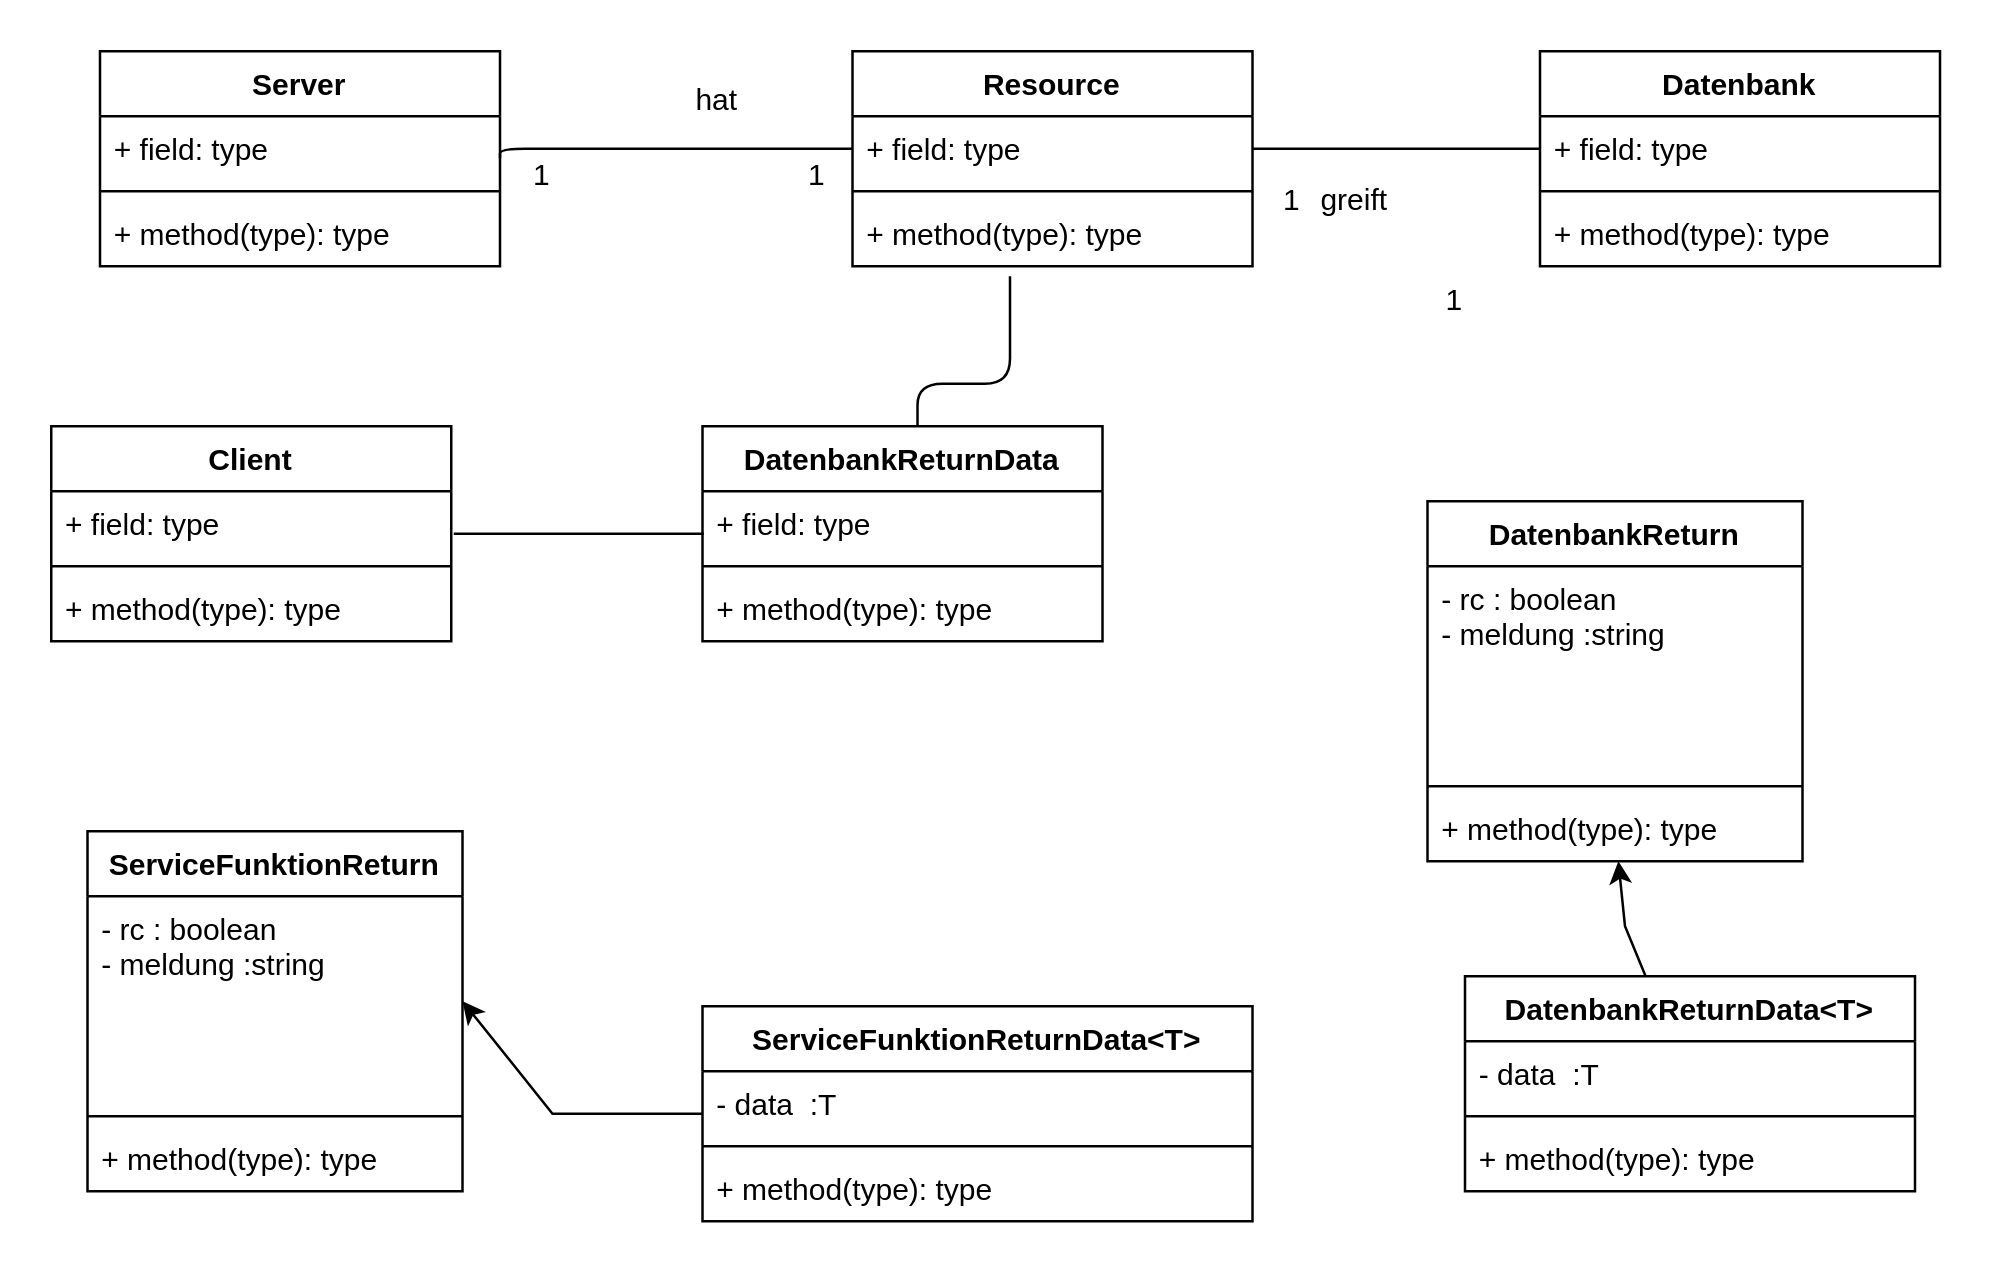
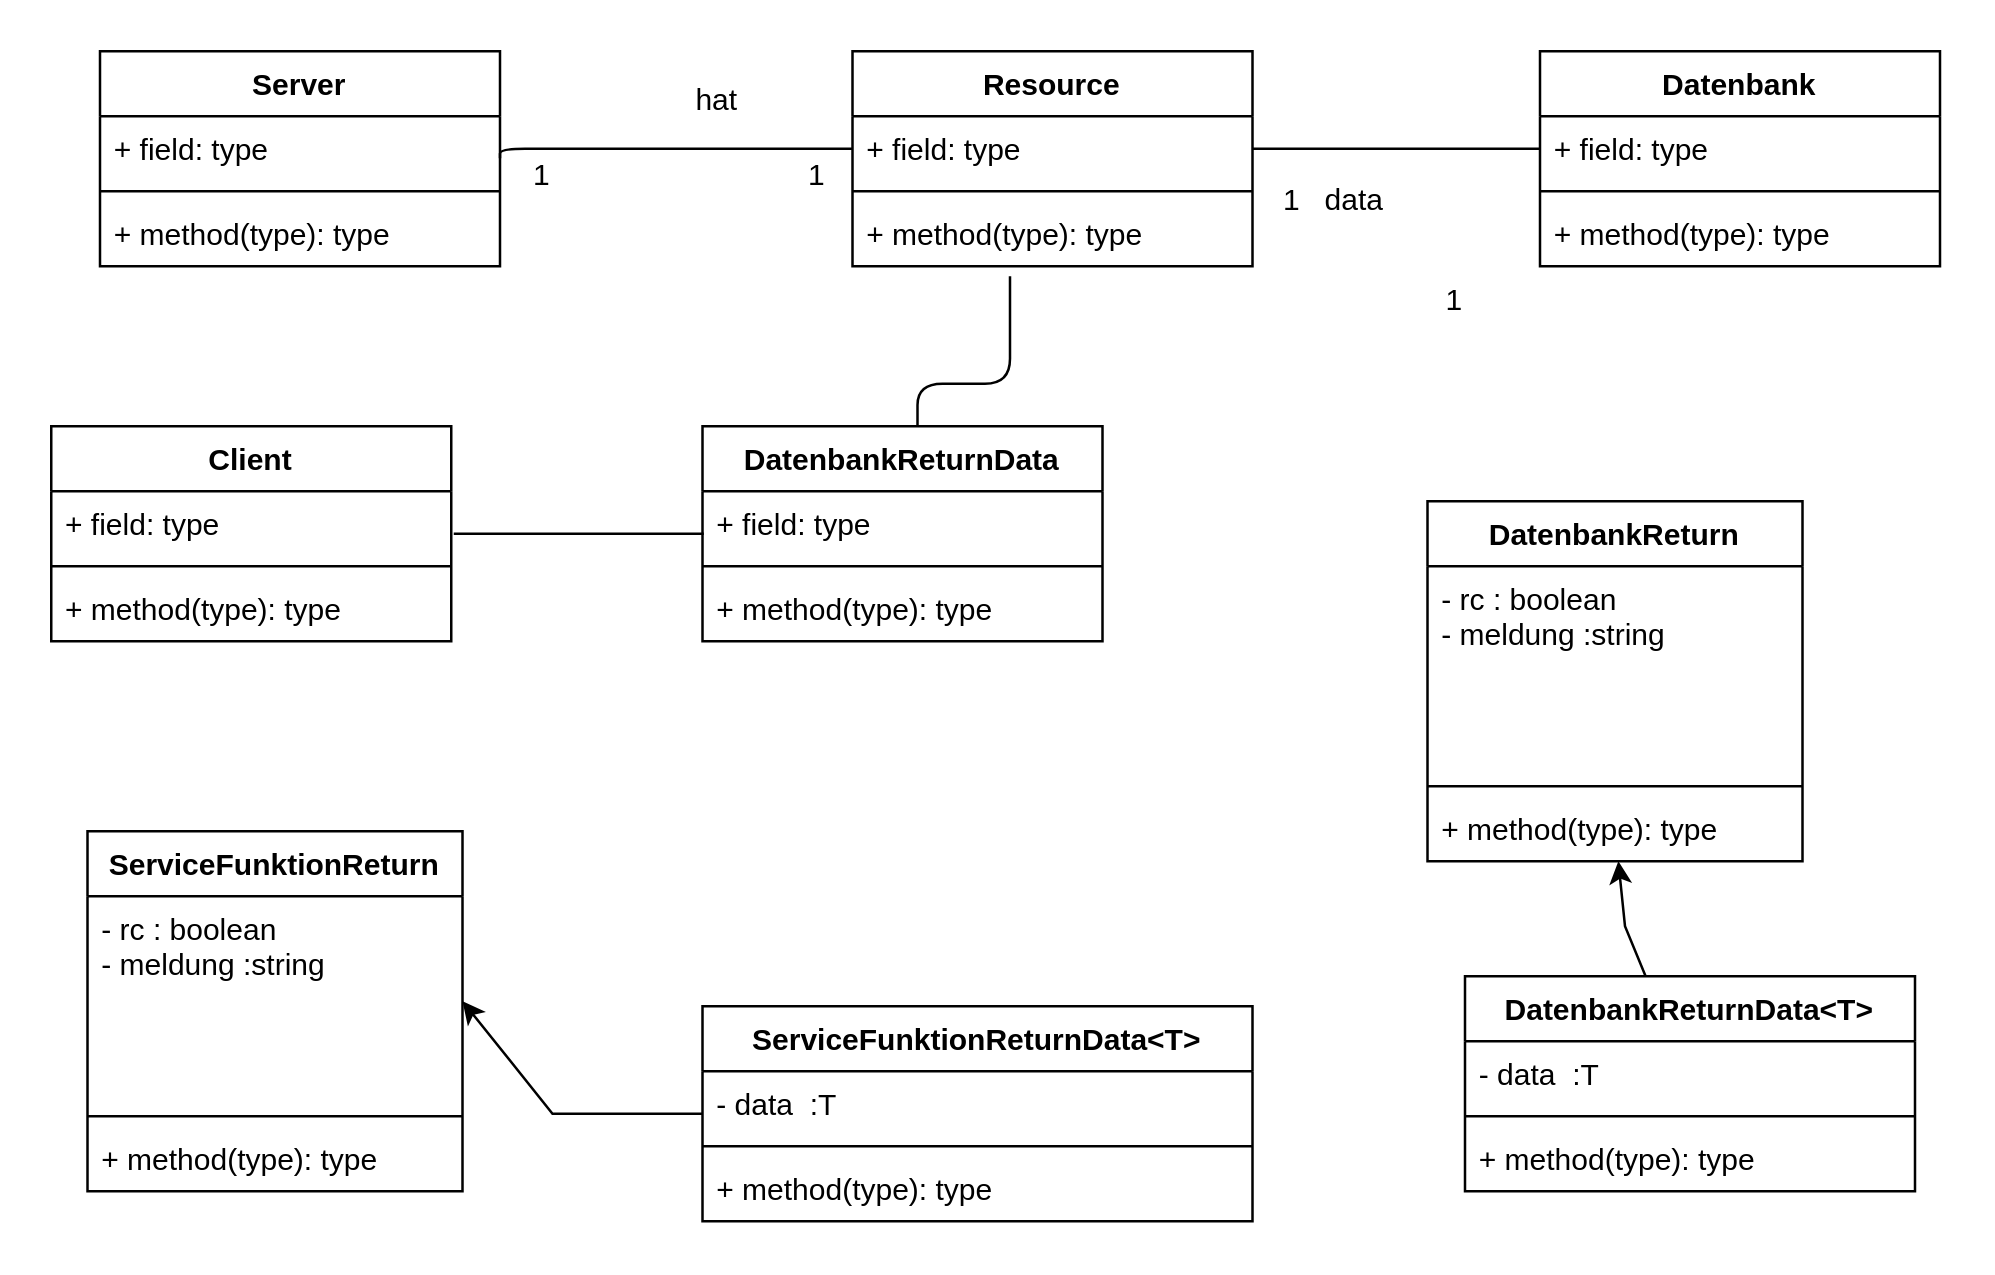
  <mxCell id="0" />
  <mxCell id="1" parent="0" />
  <mxCell id="2" style="edgeStyle=none;rounded=0;orthogonalLoop=1;jettySize=auto;html=1;" edge="1" parent="1" source="3" target="10"><mxGeometry relative="1" as="geometry"><Array as="points"><mxPoint x="649.5" y="370" /></Array></mxGeometry></mxCell>
  <mxCell id="3" value="DatenbankReturnData&lt;T&gt;" style="swimlane;fontStyle=1;align=center;verticalAlign=top;childLayout=stackLayout;horizontal=1;startSize=26;horizontalStack=0;resizeParent=1;resizeParentMax=0;resizeLast=0;collapsible=1;marginBottom=0;" vertex="1" parent="1"><mxGeometry x="585.5" y="390" width="180" height="86" as="geometry" /></mxCell>
  <mxCell id="4" value="- data  :T" style="text;strokeColor=none;fillColor=none;align=left;verticalAlign=top;spacingLeft=4;spacingRight=4;overflow=hidden;rotatable=0;points=[[0,0.5],[1,0.5]];portConstraint=eastwest;" vertex="1" parent="3"><mxGeometry y="26" width="180" height="26" as="geometry" /></mxCell>
  <mxCell id="5" value="" style="line;strokeWidth=1;fillColor=none;align=left;verticalAlign=middle;spacingTop=-1;spacingLeft=3;spacingRight=3;rotatable=0;labelPosition=right;points=[];portConstraint=eastwest;" vertex="1" parent="3"><mxGeometry y="52" width="180" height="8" as="geometry" /></mxCell>
  <mxCell id="6" value="+ method(type): type" style="text;strokeColor=none;fillColor=none;align=left;verticalAlign=top;spacingLeft=4;spacingRight=4;overflow=hidden;rotatable=0;points=[[0,0.5],[1,0.5]];portConstraint=eastwest;" vertex="1" parent="3"><mxGeometry y="60" width="180" height="26" as="geometry" /></mxCell>
  <mxCell id="7" value="DatenbankReturn" style="swimlane;fontStyle=1;align=center;verticalAlign=top;childLayout=stackLayout;horizontal=1;startSize=26;horizontalStack=0;resizeParent=1;resizeParentMax=0;resizeLast=0;collapsible=1;marginBottom=0;" vertex="1" parent="1"><mxGeometry x="570.5" y="200" width="150" height="144" as="geometry" /></mxCell>
  <mxCell id="8" value="- rc : boolean&#10;- meldung :string&#10;" style="text;strokeColor=none;fillColor=none;align=left;verticalAlign=top;spacingLeft=4;spacingRight=4;overflow=hidden;rotatable=0;points=[[0,0.5],[1,0.5]];portConstraint=eastwest;" vertex="1" parent="7"><mxGeometry y="26" width="150" height="84" as="geometry" /></mxCell>
  <mxCell id="9" value="" style="line;strokeWidth=1;fillColor=none;align=left;verticalAlign=middle;spacingTop=-1;spacingLeft=3;spacingRight=3;rotatable=0;labelPosition=right;points=[];portConstraint=eastwest;" vertex="1" parent="7"><mxGeometry y="110" width="150" height="8" as="geometry" /></mxCell>
  <mxCell id="10" value="+ method(type): type" style="text;strokeColor=none;fillColor=none;align=left;verticalAlign=top;spacingLeft=4;spacingRight=4;overflow=hidden;rotatable=0;points=[[0,0.5],[1,0.5]];portConstraint=eastwest;" vertex="1" parent="7"><mxGeometry y="118" width="150" height="26" as="geometry" /></mxCell>
  <mxCell id="11" value="Datenbank" style="swimlane;fontStyle=1;align=center;verticalAlign=top;childLayout=stackLayout;horizontal=1;startSize=26;horizontalStack=0;resizeParent=1;resizeParentMax=0;resizeLast=0;collapsible=1;marginBottom=0;" vertex="1" parent="1"><mxGeometry x="615.5" y="20" width="160" height="86" as="geometry" /></mxCell>
  <mxCell id="12" value="+ field: type" style="text;strokeColor=none;fillColor=none;align=left;verticalAlign=top;spacingLeft=4;spacingRight=4;overflow=hidden;rotatable=0;points=[[0,0.5],[1,0.5]];portConstraint=eastwest;" vertex="1" parent="11"><mxGeometry y="26" width="160" height="26" as="geometry" /></mxCell>
  <mxCell id="13" value="" style="line;strokeWidth=1;fillColor=none;align=left;verticalAlign=middle;spacingTop=-1;spacingLeft=3;spacingRight=3;rotatable=0;labelPosition=right;points=[];portConstraint=eastwest;" vertex="1" parent="11"><mxGeometry y="52" width="160" height="8" as="geometry" /></mxCell>
  <mxCell id="14" value="+ method(type): type" style="text;strokeColor=none;fillColor=none;align=left;verticalAlign=top;spacingLeft=4;spacingRight=4;overflow=hidden;rotatable=0;points=[[0,0.5],[1,0.5]];portConstraint=eastwest;" vertex="1" parent="11"><mxGeometry y="60" width="160" height="26" as="geometry" /></mxCell>
  <mxCell id="15" value="Resource" style="swimlane;fontStyle=1;align=center;verticalAlign=top;childLayout=stackLayout;horizontal=1;startSize=26;horizontalStack=0;resizeParent=1;resizeParentMax=0;resizeLast=0;collapsible=1;marginBottom=0;" vertex="1" parent="1"><mxGeometry x="340.5" y="20" width="160" height="86" as="geometry" /></mxCell>
  <mxCell id="16" value="+ field: type" style="text;strokeColor=none;fillColor=none;align=left;verticalAlign=top;spacingLeft=4;spacingRight=4;overflow=hidden;rotatable=0;points=[[0,0.5],[1,0.5]];portConstraint=eastwest;" vertex="1" parent="15"><mxGeometry y="26" width="160" height="26" as="geometry" /></mxCell>
  <mxCell id="17" value="" style="line;strokeWidth=1;fillColor=none;align=left;verticalAlign=middle;spacingTop=-1;spacingLeft=3;spacingRight=3;rotatable=0;labelPosition=right;points=[];portConstraint=eastwest;" vertex="1" parent="15"><mxGeometry y="52" width="160" height="8" as="geometry" /></mxCell>
  <mxCell id="18" value="+ method(type): type" style="text;strokeColor=none;fillColor=none;align=left;verticalAlign=top;spacingLeft=4;spacingRight=4;overflow=hidden;rotatable=0;points=[[0,0.5],[1,0.5]];portConstraint=eastwest;" vertex="1" parent="15"><mxGeometry y="60" width="160" height="26" as="geometry" /></mxCell>
  <mxCell id="19" value="" style="endArrow=none;html=1;edgeStyle=orthogonalEdgeStyle;exitX=1;exitY=0.5;exitDx=0;exitDy=0;entryX=0;entryY=0.5;entryDx=0;entryDy=0;" edge="1" parent="1" source="16" target="12"><mxGeometry relative="1" as="geometry"><mxPoint x="365.5" y="59" as="sourcePoint" /><mxPoint x="435.5" y="240" as="targetPoint" /><Array as="points" /></mxGeometry></mxCell>
  <mxCell id="20" value="Server" style="swimlane;fontStyle=1;align=center;verticalAlign=top;childLayout=stackLayout;horizontal=1;startSize=26;horizontalStack=0;resizeParent=1;resizeParentMax=0;resizeLast=0;collapsible=1;marginBottom=0;" vertex="1" parent="1"><mxGeometry x="39.5" y="20" width="160" height="86" as="geometry" /></mxCell>
  <mxCell id="21" value="+ field: type" style="text;strokeColor=none;fillColor=none;align=left;verticalAlign=top;spacingLeft=4;spacingRight=4;overflow=hidden;rotatable=0;points=[[0,0.5],[1,0.5]];portConstraint=eastwest;" vertex="1" parent="20"><mxGeometry y="26" width="160" height="26" as="geometry" /></mxCell>
  <mxCell id="22" value="" style="endArrow=none;html=1;edgeStyle=orthogonalEdgeStyle;entryX=0;entryY=0.5;entryDx=0;entryDy=0;" edge="1" parent="20" target="16"><mxGeometry relative="1" as="geometry"><mxPoint x="160" y="42.82" as="sourcePoint" /><mxPoint x="260" y="42.41" as="targetPoint" /><Array as="points"><mxPoint x="160" y="39" /></Array></mxGeometry></mxCell>
  <mxCell id="23" value="" style="line;strokeWidth=1;fillColor=none;align=left;verticalAlign=middle;spacingTop=-1;spacingLeft=3;spacingRight=3;rotatable=0;labelPosition=right;points=[];portConstraint=eastwest;" vertex="1" parent="20"><mxGeometry y="52" width="160" height="8" as="geometry" /></mxCell>
  <mxCell id="24" value="+ method(type): type" style="text;strokeColor=none;fillColor=none;align=left;verticalAlign=top;spacingLeft=4;spacingRight=4;overflow=hidden;rotatable=0;points=[[0,0.5],[1,0.5]];portConstraint=eastwest;" vertex="1" parent="20"><mxGeometry y="60" width="160" height="26" as="geometry" /></mxCell>
  <mxCell id="25" value="hat" style="text;html=1;align=center;verticalAlign=middle;resizable=0;points=[];autosize=1;" vertex="1" parent="1"><mxGeometry x="270.5" y="30" width="30" height="20" as="geometry" /></mxCell>
  <mxCell id="26" value="1" style="text;html=1;align=center;verticalAlign=middle;resizable=0;points=[];autosize=1;" vertex="1" parent="1"><mxGeometry x="205.5" y="60" width="20" height="20" as="geometry" /></mxCell>
  <mxCell id="27" value="1" style="text;html=1;align=center;verticalAlign=middle;resizable=0;points=[];autosize=1;" vertex="1" parent="1"><mxGeometry x="315.5" y="60" width="20" height="20" as="geometry" /></mxCell>
  <mxCell id="28" value="1" style="text;html=1;align=center;verticalAlign=middle;resizable=0;points=[];autosize=1;" vertex="1" parent="1"><mxGeometry x="505.5" y="70" width="20" height="20" as="geometry" /></mxCell>
  <mxCell id="29" value="1" style="text;html=1;align=center;verticalAlign=middle;resizable=0;points=[];autosize=1;" vertex="1" parent="1"><mxGeometry x="570.5" y="110" width="20" height="20" as="geometry" /></mxCell>
  <mxCell id="30" style="edgeStyle=none;rounded=0;orthogonalLoop=1;jettySize=auto;html=1;entryX=1;entryY=0.5;entryDx=0;entryDy=0;" edge="1" parent="1" source="31" target="36"><mxGeometry relative="1" as="geometry"><Array as="points"><mxPoint x="220.5" y="445" /></Array></mxGeometry></mxCell>
  <mxCell id="31" value="ServiceFunktionReturnData&lt;T&gt;" style="swimlane;fontStyle=1;align=center;verticalAlign=top;childLayout=stackLayout;horizontal=1;startSize=26;horizontalStack=0;resizeParent=1;resizeParentMax=0;resizeLast=0;collapsible=1;marginBottom=0;" vertex="1" parent="1"><mxGeometry x="280.5" y="402" width="220" height="86" as="geometry" /></mxCell>
  <mxCell id="32" value="- data  :T" style="text;strokeColor=none;fillColor=none;align=left;verticalAlign=top;spacingLeft=4;spacingRight=4;overflow=hidden;rotatable=0;points=[[0,0.5],[1,0.5]];portConstraint=eastwest;" vertex="1" parent="31"><mxGeometry y="26" width="220" height="26" as="geometry" /></mxCell>
  <mxCell id="33" value="" style="line;strokeWidth=1;fillColor=none;align=left;verticalAlign=middle;spacingTop=-1;spacingLeft=3;spacingRight=3;rotatable=0;labelPosition=right;points=[];portConstraint=eastwest;" vertex="1" parent="31"><mxGeometry y="52" width="220" height="8" as="geometry" /></mxCell>
  <mxCell id="34" value="+ method(type): type" style="text;strokeColor=none;fillColor=none;align=left;verticalAlign=top;spacingLeft=4;spacingRight=4;overflow=hidden;rotatable=0;points=[[0,0.5],[1,0.5]];portConstraint=eastwest;" vertex="1" parent="31"><mxGeometry y="60" width="220" height="26" as="geometry" /></mxCell>
  <mxCell id="35" value="ServiceFunktionReturn" style="swimlane;fontStyle=1;align=center;verticalAlign=top;childLayout=stackLayout;horizontal=1;startSize=26;horizontalStack=0;resizeParent=1;resizeParentMax=0;resizeLast=0;collapsible=1;marginBottom=0;" vertex="1" parent="1"><mxGeometry x="34.5" y="332" width="150" height="144" as="geometry" /></mxCell>
  <mxCell id="36" value="- rc : boolean&#10;- meldung :string&#10;" style="text;strokeColor=none;fillColor=none;align=left;verticalAlign=top;spacingLeft=4;spacingRight=4;overflow=hidden;rotatable=0;points=[[0,0.5],[1,0.5]];portConstraint=eastwest;" vertex="1" parent="35"><mxGeometry y="26" width="150" height="84" as="geometry" /></mxCell>
  <mxCell id="37" value="" style="line;strokeWidth=1;fillColor=none;align=left;verticalAlign=middle;spacingTop=-1;spacingLeft=3;spacingRight=3;rotatable=0;labelPosition=right;points=[];portConstraint=eastwest;" vertex="1" parent="35"><mxGeometry y="110" width="150" height="8" as="geometry" /></mxCell>
  <mxCell id="38" value="+ method(type): type" style="text;strokeColor=none;fillColor=none;align=left;verticalAlign=top;spacingLeft=4;spacingRight=4;overflow=hidden;rotatable=0;points=[[0,0.5],[1,0.5]];portConstraint=eastwest;" vertex="1" parent="35"><mxGeometry y="118" width="150" height="26" as="geometry" /></mxCell>
  <mxCell id="39" value="DatenbankReturnData" style="swimlane;fontStyle=1;align=center;verticalAlign=top;childLayout=stackLayout;horizontal=1;startSize=26;horizontalStack=0;resizeParent=1;resizeParentMax=0;resizeLast=0;collapsible=1;marginBottom=0;" vertex="1" parent="1"><mxGeometry x="280.5" y="170" width="160" height="86" as="geometry" /></mxCell>
  <mxCell id="40" value="+ field: type" style="text;strokeColor=none;fillColor=none;align=left;verticalAlign=top;spacingLeft=4;spacingRight=4;overflow=hidden;rotatable=0;points=[[0,0.5],[1,0.5]];portConstraint=eastwest;" vertex="1" parent="39"><mxGeometry y="26" width="160" height="26" as="geometry" /></mxCell>
  <mxCell id="41" value="" style="line;strokeWidth=1;fillColor=none;align=left;verticalAlign=middle;spacingTop=-1;spacingLeft=3;spacingRight=3;rotatable=0;labelPosition=right;points=[];portConstraint=eastwest;" vertex="1" parent="39"><mxGeometry y="52" width="160" height="8" as="geometry" /></mxCell>
  <mxCell id="42" value="+ method(type): type" style="text;strokeColor=none;fillColor=none;align=left;verticalAlign=top;spacingLeft=4;spacingRight=4;overflow=hidden;rotatable=0;points=[[0,0.5],[1,0.5]];portConstraint=eastwest;" vertex="1" parent="39"><mxGeometry y="60" width="160" height="26" as="geometry" /></mxCell>
  <mxCell id="43" value="Client" style="swimlane;fontStyle=1;align=center;verticalAlign=top;childLayout=stackLayout;horizontal=1;startSize=26;horizontalStack=0;resizeParent=1;resizeParentMax=0;resizeLast=0;collapsible=1;marginBottom=0;" vertex="1" parent="1"><mxGeometry x="20" y="170" width="160" height="86" as="geometry" /></mxCell>
  <mxCell id="44" value="+ field: type" style="text;strokeColor=none;fillColor=none;align=left;verticalAlign=top;spacingLeft=4;spacingRight=4;overflow=hidden;rotatable=0;points=[[0,0.5],[1,0.5]];portConstraint=eastwest;" vertex="1" parent="43"><mxGeometry y="26" width="160" height="26" as="geometry" /></mxCell>
  <mxCell id="45" value="" style="line;strokeWidth=1;fillColor=none;align=left;verticalAlign=middle;spacingTop=-1;spacingLeft=3;spacingRight=3;rotatable=0;labelPosition=right;points=[];portConstraint=eastwest;" vertex="1" parent="43"><mxGeometry y="52" width="160" height="8" as="geometry" /></mxCell>
  <mxCell id="46" value="+ method(type): type" style="text;strokeColor=none;fillColor=none;align=left;verticalAlign=top;spacingLeft=4;spacingRight=4;overflow=hidden;rotatable=0;points=[[0,0.5],[1,0.5]];portConstraint=eastwest;" vertex="1" parent="43"><mxGeometry y="60" width="160" height="26" as="geometry" /></mxCell>
- <mxCell id="47" value="greift" style="text;html=1;align=center;verticalAlign=middle;resizable=0;points=[];autosize=1;" vertex="1" parent="1"><mxGeometry x="520.5" y="70" width="40" height="20" as="geometry" /></mxCell>
+ <mxCell id="47" value="data" style="text;html=1;align=center;verticalAlign=middle;resizable=0;points=[];autosize=1;" vertex="1" parent="1"><mxGeometry x="520.5" y="70" width="40" height="20" as="geometry" /></mxCell>
  <mxCell id="48" value="" style="line;strokeWidth=1;fillColor=none;align=left;verticalAlign=middle;spacingTop=-1;spacingLeft=3;spacingRight=3;rotatable=0;labelPosition=right;points=[];portConstraint=eastwest;" vertex="1" parent="1"><mxGeometry x="181" y="209" width="100" height="8" as="geometry" /></mxCell>
  <mxCell id="49" value="" style="endArrow=none;html=1;edgeStyle=orthogonalEdgeStyle;" edge="1" parent="1" target="39"><mxGeometry relative="1" as="geometry"><mxPoint x="403.5" y="110" as="sourcePoint" /><mxPoint x="615.5" y="59" as="targetPoint" /><Array as="points"><mxPoint x="403.5" y="153" /><mxPoint x="366.5" y="153" /></Array></mxGeometry></mxCell>
